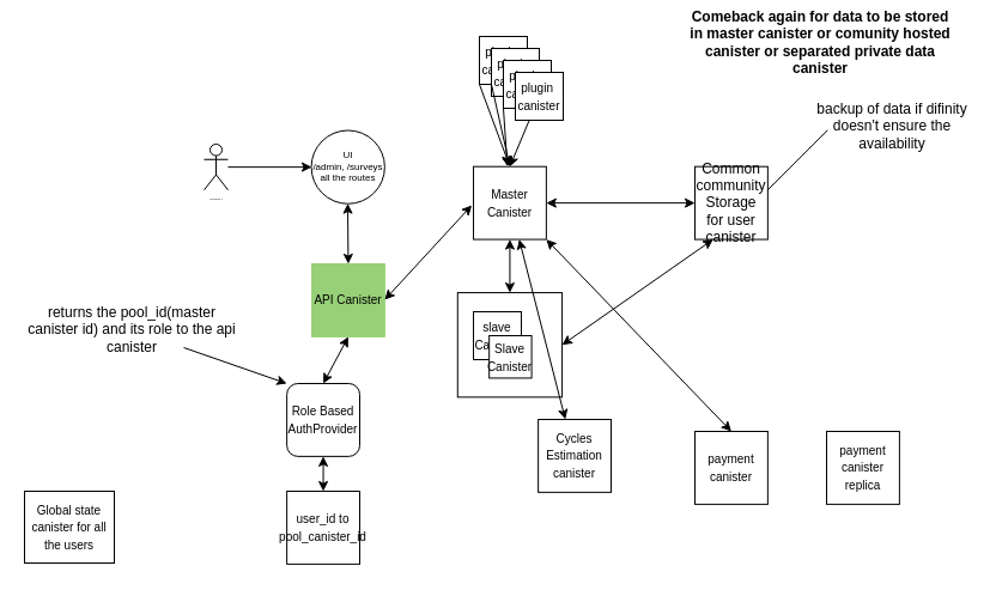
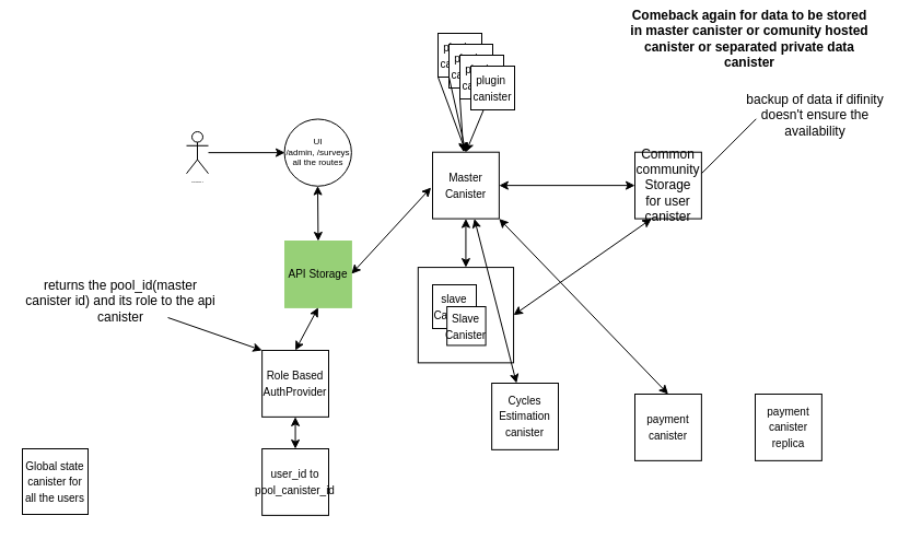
  <mxCell id="0" />
  <mxCell id="1" parent="0" />
  <mxCell id="2" value="&lt;font style=&quot;font-size: 2px;&quot;&gt;Consumer 1&lt;/font&gt;" style="shape=umlActor;verticalLabelPosition=bottom;verticalAlign=top;html=1;outlineConnect=0;fontSize=2;" vertex="1" parent="1"><mxGeometry x="170" y="120" width="20" height="38.25" as="geometry" /></mxCell>
  <mxCell id="3" value="" style="endArrow=classic;html=1;rounded=0;fontSize=2;entryX=0;entryY=0.5;entryDx=0;entryDy=0;" edge="1" parent="1" source="2"><mxGeometry width="50" height="50" relative="1" as="geometry"><mxPoint x="390" y="160" as="sourcePoint" /><mxPoint x="260" y="139.125" as="targetPoint" /></mxGeometry></mxCell>
- <mxCell id="4" value="&lt;font style=&quot;font-size: 10px&quot;&gt;API Canister&lt;/font&gt;" style="whiteSpace=wrap;html=1;aspect=fixed;fontSize=12;strokeColor=#97D077;fillColor=#97D077;" vertex="1" parent="1"><mxGeometry x="260" y="220" width="60.87" height="60.87" as="geometry" /></mxCell>
+ <mxCell id="4" value="&lt;font style=&quot;font-size: 10px&quot;&gt;API Storage&lt;/font&gt;" style="whiteSpace=wrap;html=1;aspect=fixed;fontSize=12;strokeColor=#97D077;fillColor=#97D077;" vertex="1" parent="1"><mxGeometry x="260" y="220" width="60.87" height="60.87" as="geometry" /></mxCell>
  <mxCell id="5" value="" style="endArrow=classic;startArrow=classic;html=1;rounded=0;fontSize=10;exitX=0.5;exitY=0;exitDx=0;exitDy=0;" edge="1" parent="1" source="4"><mxGeometry width="50" height="50" relative="1" as="geometry"><mxPoint x="240" y="219.56" as="sourcePoint" /><mxPoint x="290" y="169.56" as="targetPoint" /></mxGeometry></mxCell>
  <mxCell id="6" value="&lt;span style=&quot;font-size: 10px&quot;&gt;payment canister&lt;/span&gt;" style="whiteSpace=wrap;html=1;aspect=fixed;fontSize=12;" vertex="1" parent="1"><mxGeometry x="580" y="360" width="60.87" height="60.87" as="geometry" /></mxCell>
  <mxCell id="7" value="&lt;font style=&quot;font-size: 10px&quot;&gt;user_id to pool_canister_id&lt;/font&gt;" style="whiteSpace=wrap;html=1;aspect=fixed;fontSize=12;" vertex="1" parent="1"><mxGeometry x="239.13" y="410" width="60.87" height="60.87" as="geometry" /></mxCell>
  <mxCell id="8" value="" style="endArrow=classic;startArrow=classic;html=1;rounded=0;fontSize=10;entryX=0.5;entryY=1;entryDx=0;entryDy=0;exitX=0.5;exitY=0;exitDx=0;exitDy=0;" edge="1" parent="1" source="22" target="4"><mxGeometry width="50" height="50" relative="1" as="geometry"><mxPoint x="190" y="350" as="sourcePoint" /><mxPoint x="240" y="300" as="targetPoint" /></mxGeometry></mxCell>
  <mxCell id="9" value="" style="endArrow=classic;startArrow=classic;html=1;rounded=0;fontSize=10;entryX=1;entryY=1;entryDx=0;entryDy=0;exitX=0.5;exitY=0;exitDx=0;exitDy=0;" edge="1" parent="1" source="6" target="12"><mxGeometry width="50" height="50" relative="1" as="geometry"><mxPoint x="737.5" y="350" as="sourcePoint" /><mxPoint x="807.5" y="310.435" as="targetPoint" /></mxGeometry></mxCell>
  <mxCell id="10" value="&lt;span style=&quot;font-size: 10px&quot;&gt;payment canister replica&lt;/span&gt;" style="whiteSpace=wrap;html=1;aspect=fixed;fontSize=12;" vertex="1" parent="1"><mxGeometry x="690" y="360" width="60.87" height="60.87" as="geometry" /></mxCell>
  <mxCell id="11" value="" style="endArrow=classic;startArrow=classic;html=1;rounded=0;fontSize=10;entryX=-0.017;entryY=0.638;entryDx=0;entryDy=0;entryPerimeter=0;" edge="1" parent="1"><mxGeometry width="50" height="50" relative="1" as="geometry"><mxPoint x="320.87" y="250" as="sourcePoint" /><mxPoint x="393.64" y="171.04" as="targetPoint" /></mxGeometry></mxCell>
  <mxCell id="12" value="&lt;span style=&quot;font-size: 10px&quot;&gt;Master Canister&lt;/span&gt;" style="whiteSpace=wrap;html=1;aspect=fixed;fontSize=12;" vertex="1" parent="1"><mxGeometry x="395" y="138.7" width="60.87" height="60.87" as="geometry" /></mxCell>
  <mxCell id="13" value="" style="endArrow=classic;startArrow=classic;html=1;rounded=0;fontSize=10;exitX=1;exitY=0.5;exitDx=0;exitDy=0;" edge="1" parent="1" source="12" target="28"><mxGeometry width="50" height="50" relative="1" as="geometry"><mxPoint x="480" y="229.13" as="sourcePoint" /><mxPoint x="525" y="169" as="targetPoint" /></mxGeometry></mxCell>
  <mxCell id="14" value="&lt;font style=&quot;font-size: 10px&quot;&gt;plugin&amp;nbsp; canister&lt;/font&gt;" style="whiteSpace=wrap;html=1;aspect=fixed;fontSize=12;" vertex="1" parent="1"><mxGeometry x="400" y="30" width="40" height="40" as="geometry" /></mxCell>
  <mxCell id="15" value="&lt;font style=&quot;font-size: 10px&quot;&gt;plugin&amp;nbsp; canister&lt;/font&gt;" style="whiteSpace=wrap;html=1;aspect=fixed;fontSize=12;" vertex="1" parent="1"><mxGeometry x="410" y="40" width="40" height="40" as="geometry" /></mxCell>
  <mxCell id="16" value="&lt;font style=&quot;font-size: 10px&quot;&gt;plugin&amp;nbsp; canister&lt;/font&gt;" style="whiteSpace=wrap;html=1;aspect=fixed;fontSize=12;" vertex="1" parent="1"><mxGeometry x="420" y="50" width="40" height="40" as="geometry" /></mxCell>
  <mxCell id="17" value="&lt;font style=&quot;font-size: 10px&quot;&gt;plugin&amp;nbsp; canister&lt;/font&gt;" style="whiteSpace=wrap;html=1;aspect=fixed;fontSize=12;" vertex="1" parent="1"><mxGeometry x="430" y="60" width="40" height="40" as="geometry" /></mxCell>
  <mxCell id="18" value="" style="endArrow=classic;html=1;rounded=0;fontSize=8;entryX=0.5;entryY=0;entryDx=0;entryDy=0;" edge="1" parent="1" source="17" target="12"><mxGeometry width="50" height="50" relative="1" as="geometry"><mxPoint x="350" y="180" as="sourcePoint" /><mxPoint x="400" y="130" as="targetPoint" /></mxGeometry></mxCell>
  <mxCell id="19" value="" style="endArrow=classic;html=1;rounded=0;fontSize=8;exitX=0;exitY=1;exitDx=0;exitDy=0;" edge="1" parent="1" source="16" target="12"><mxGeometry width="50" height="50" relative="1" as="geometry"><mxPoint x="456.815" y="110" as="sourcePoint" /><mxPoint x="450.652" y="148.7" as="targetPoint" /></mxGeometry></mxCell>
  <mxCell id="20" value="" style="endArrow=classic;html=1;rounded=0;fontSize=8;exitX=0;exitY=0.75;exitDx=0;exitDy=0;entryX=0.5;entryY=0;entryDx=0;entryDy=0;" edge="1" parent="1" source="15" target="12"><mxGeometry width="50" height="50" relative="1" as="geometry"><mxPoint x="466.815" y="120" as="sourcePoint" /><mxPoint x="420" y="130" as="targetPoint" /></mxGeometry></mxCell>
  <mxCell id="21" value="" style="endArrow=classic;html=1;rounded=0;fontSize=8;exitX=0;exitY=1;exitDx=0;exitDy=0;entryX=0.5;entryY=0;entryDx=0;entryDy=0;" edge="1" parent="1" source="14" target="12"><mxGeometry width="50" height="50" relative="1" as="geometry"><mxPoint x="476.815" y="130" as="sourcePoint" /><mxPoint x="430" y="140" as="targetPoint" /></mxGeometry></mxCell>
- <mxCell id="22" value="&lt;span style=&quot;font-size: 10px&quot;&gt;Role Based AuthProvider&lt;br&gt;&lt;/span&gt;" style="whiteSpace=wrap;html=1;aspect=fixed;fontSize=12;rounded=1;" vertex="1" parent="1"><mxGeometry x="239.13" y="320" width="60.87" height="60.87" as="geometry" /></mxCell>
+ <mxCell id="22" value="&lt;span style=&quot;font-size: 10px&quot;&gt;Role Based AuthProvider&lt;br&gt;&lt;/span&gt;" style="whiteSpace=wrap;html=1;aspect=fixed;fontSize=12;" vertex="1" parent="1"><mxGeometry x="239.13" y="320" width="60.87" height="60.87" as="geometry" /></mxCell>
  <mxCell id="23" value="" style="endArrow=classic;startArrow=classic;html=1;rounded=0;fontSize=8;entryX=0.5;entryY=0;entryDx=0;entryDy=0;exitX=0.5;exitY=1;exitDx=0;exitDy=0;" edge="1" parent="1" source="22" target="7"><mxGeometry width="50" height="50" relative="1" as="geometry"><mxPoint x="190" y="420" as="sourcePoint" /><mxPoint x="240" y="370" as="targetPoint" /></mxGeometry></mxCell>
  <mxCell id="24" value="&lt;span style=&quot;font-size: 10px&quot;&gt;Cycles Estimation canister&lt;/span&gt;" style="whiteSpace=wrap;html=1;aspect=fixed;fontSize=12;" vertex="1" parent="1"><mxGeometry x="449.13" y="350" width="60.87" height="60.87" as="geometry" /></mxCell>
  <mxCell id="25" value="UI&lt;br&gt;/admin, /surveys&lt;br&gt;all the routes" style="ellipse;whiteSpace=wrap;html=1;aspect=fixed;fontSize=8;" vertex="1" parent="1"><mxGeometry x="259.57" y="108.47" width="61.3" height="61.3" as="geometry" /></mxCell>
  <mxCell id="26" value="returns the pool_id(master canister id) and its role to the api canister" style="text;html=1;strokeColor=none;fillColor=none;align=center;verticalAlign=middle;whiteSpace=wrap;rounded=0;fontSize=12;" vertex="1" parent="1"><mxGeometry x="20" y="260" width="180" height="30" as="geometry" /></mxCell>
  <mxCell id="27" value="" style="endArrow=classic;html=1;rounded=0;fontSize=12;entryX=0;entryY=0;entryDx=0;entryDy=0;" edge="1" parent="1" source="26" target="22"><mxGeometry width="50" height="50" relative="1" as="geometry"><mxPoint x="350" y="320" as="sourcePoint" /><mxPoint x="400" y="270" as="targetPoint" /></mxGeometry></mxCell>
  <mxCell id="28" value="Common community Storage for user&lt;br&gt;canister" style="whiteSpace=wrap;html=1;aspect=fixed;" vertex="1" parent="1"><mxGeometry x="580" y="138.7" width="60.87" height="60.87" as="geometry" /></mxCell>
  <mxCell id="29" value="" style="whiteSpace=wrap;html=1;aspect=fixed;" vertex="1" parent="1"><mxGeometry x="381.79" y="244.08" width="87.28" height="87.28" as="geometry" /></mxCell>
  <mxCell id="30" value="&lt;span style=&quot;font-size: 10px&quot;&gt;slave Canister&lt;/span&gt;" style="whiteSpace=wrap;html=1;aspect=fixed;fontSize=12;" vertex="1" parent="1"><mxGeometry x="395" y="260" width="40" height="40" as="geometry" /></mxCell>
  <mxCell id="31" value="&lt;span style=&quot;font-size: 10px&quot;&gt;Slave Canister&lt;/span&gt;" style="whiteSpace=wrap;html=1;aspect=fixed;fontSize=12;" vertex="1" parent="1"><mxGeometry x="408.16" y="280" width="35.43" height="35.43" as="geometry" /></mxCell>
  <mxCell id="32" value="" style="endArrow=classic;startArrow=classic;html=1;rounded=0;exitX=0.5;exitY=0;exitDx=0;exitDy=0;" edge="1" parent="1" source="29" target="12"><mxGeometry width="50" height="50" relative="1" as="geometry"><mxPoint x="370" y="370" as="sourcePoint" /><mxPoint x="420" y="320" as="targetPoint" /></mxGeometry></mxCell>
  <mxCell id="33" value="" style="endArrow=classic;startArrow=classic;html=1;rounded=0;entryX=0.25;entryY=1;entryDx=0;entryDy=0;exitX=1;exitY=0.5;exitDx=0;exitDy=0;" edge="1" parent="1" source="29" target="28"><mxGeometry width="50" height="50" relative="1" as="geometry"><mxPoint x="510" y="244.08" as="sourcePoint" /><mxPoint x="560" y="194.08" as="targetPoint" /></mxGeometry></mxCell>
  <mxCell id="34" value="backup of data if difinity doesn't ensure the availability" style="text;html=1;strokeColor=none;fillColor=none;align=center;verticalAlign=middle;whiteSpace=wrap;rounded=0;" vertex="1" parent="1"><mxGeometry x="680" y="90" width="130" height="30" as="geometry" /></mxCell>
  <mxCell id="35" value="" style="endArrow=none;html=1;rounded=0;" edge="1" parent="1"><mxGeometry width="50" height="50" relative="1" as="geometry"><mxPoint x="640.87" y="158.25" as="sourcePoint" /><mxPoint x="690.87" y="108.25" as="targetPoint" /></mxGeometry></mxCell>
  <mxCell id="36" value="" style="endArrow=classic;startArrow=classic;html=1;rounded=0;" edge="1" parent="1" source="24" target="12"><mxGeometry width="50" height="50" relative="1" as="geometry"><mxPoint x="370" y="360" as="sourcePoint" /><mxPoint x="420" y="310" as="targetPoint" /></mxGeometry></mxCell>
- <mxCell id="37" value="&lt;span style=&quot;font-size: 10px&quot;&gt;Global state canister for all the users&lt;br&gt;&lt;/span&gt;" style="whiteSpace=wrap;html=1;aspect=fixed;fontSize=12;" vertex="1" parent="1"><mxGeometry x="20" y="410" width="75" height="60" as="geometry" /></mxCell>
+ <mxCell id="37" value="&lt;span style=&quot;font-size: 10px&quot;&gt;Global state canister for all the users&lt;br&gt;&lt;/span&gt;" style="whiteSpace=wrap;html=1;aspect=fixed;fontSize=12;" vertex="1" parent="1"><mxGeometry x="20" y="410" width="60" height="60" as="geometry" /></mxCell>
  <mxCell id="38" value="&lt;b&gt;Comeback again for data to be stored in master canister or comunity hosted canister or separated private data canister&lt;/b&gt;" style="text;html=1;strokeColor=none;fillColor=none;align=center;verticalAlign=middle;whiteSpace=wrap;rounded=0;" vertex="1" parent="1"><mxGeometry x="570" y="20" width="230" height="30" as="geometry" /></mxCell>
